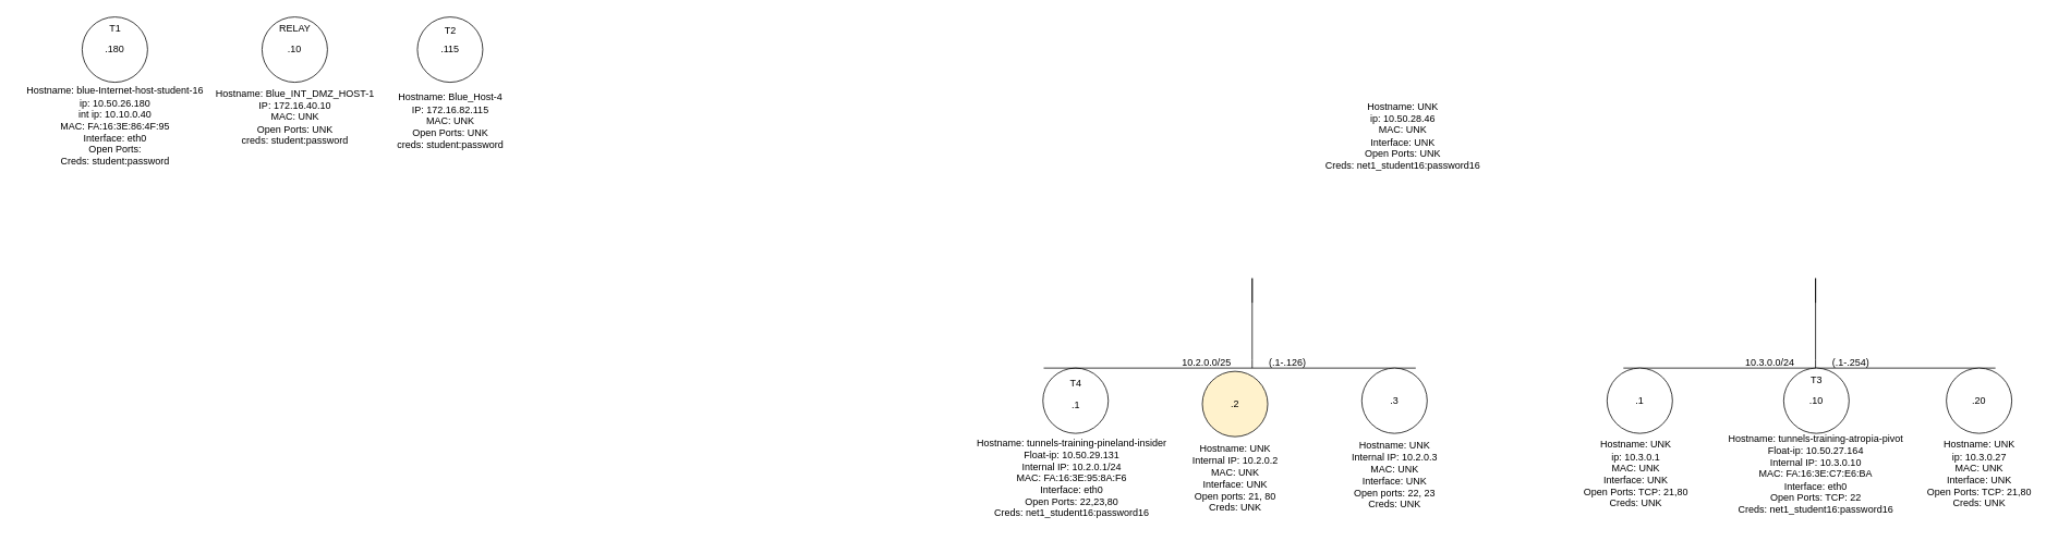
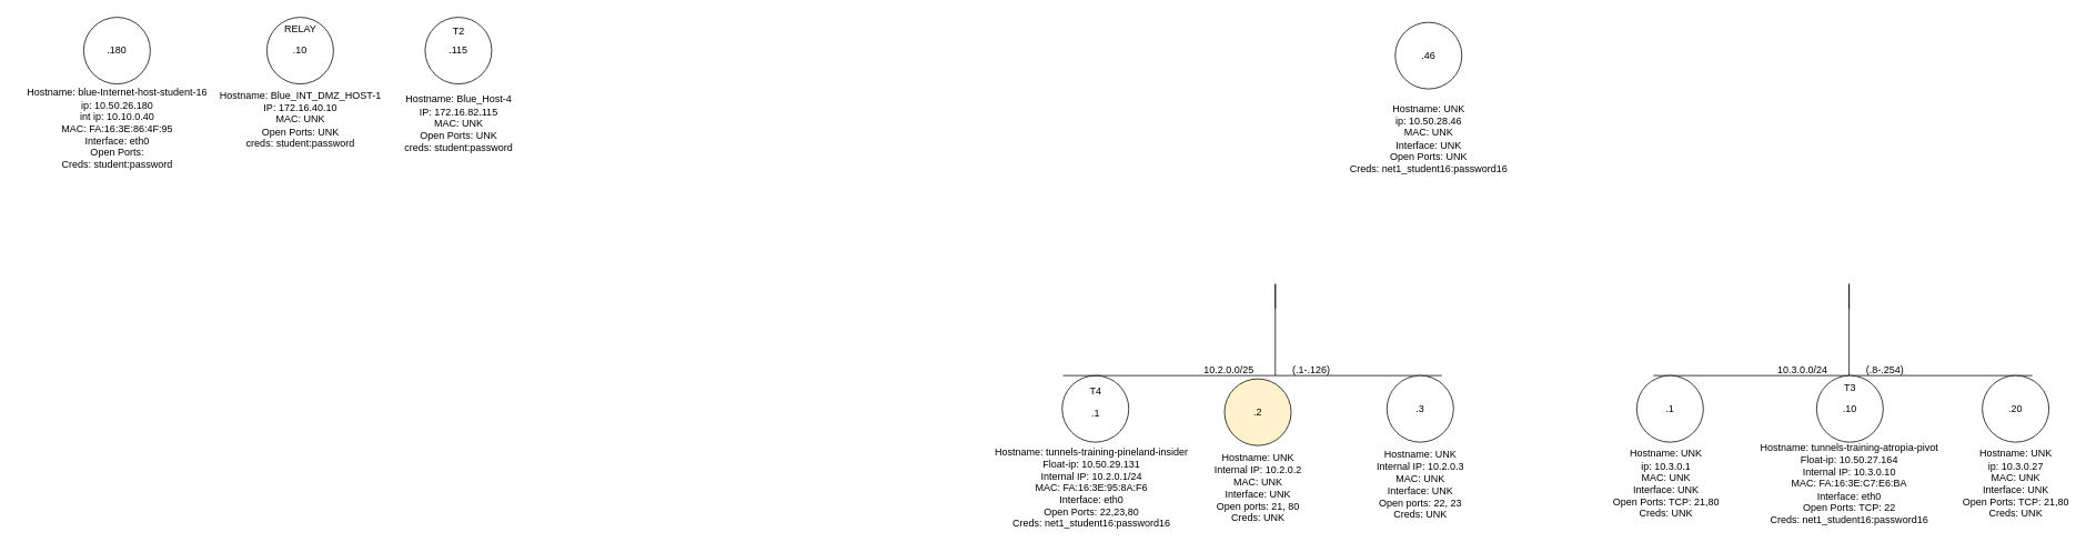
  <mxCell id="0" />
  <mxCell id="1" parent="0" />
  <mxCell id="2" value="" style="ellipse;whiteSpace=wrap;html=1;aspect=fixed;" vertex="1" parent="1"><mxGeometry x="1275" y="450" width="80" height="80" as="geometry" /></mxCell>
+ <mxCell id="3" value=".46" style="ellipse;whiteSpace=wrap;html=1;aspect=fixed;" vertex="1" parent="1"><mxGeometry x="1675" y="26" width="80" height="80" as="geometry" /></mxCell>
  <mxCell id="4" value=".180" style="ellipse;whiteSpace=wrap;html=1;aspect=fixed;" vertex="1" parent="1"><mxGeometry x="100" y="20" width="80" height="80" as="geometry" /></mxCell>
  <mxCell id="5" value="&lt;div&gt;Hostname: tunnels-training-pineland-insider&lt;/div&gt;&lt;div&gt;Float-ip: 10.50.29.131&lt;/div&gt;&lt;div&gt;Internal IP: 10.2.0.1/24&lt;br&gt;&lt;/div&gt;&lt;div&gt;MAC: FA:16:3E:95:8A:F6&lt;br&gt;&lt;/div&gt;&lt;div&gt;Interface: eth0&lt;br&gt;&lt;/div&gt;&lt;div&gt;Open Ports: 22,23,80&lt;br&gt;&lt;/div&gt;&lt;div&gt;Creds: net1_student16:password16&lt;/div&gt;" style="text;html=1;align=center;verticalAlign=middle;resizable=0;points=[];autosize=1;strokeColor=none;fillColor=none;" vertex="1" parent="1"><mxGeometry x="1185" y="530" width="250" height="110" as="geometry" /></mxCell>
  <mxCell id="6" value="&lt;div&gt;Hostname: UNK&lt;br&gt;&lt;/div&gt;&lt;div&gt;ip: 10.50.28.46&lt;br&gt;&lt;/div&gt;&lt;div&gt;MAC: UNK&lt;br&gt;&lt;/div&gt;&lt;div&gt;Interface: UNK&lt;br&gt;&lt;/div&gt;&lt;div&gt;Open Ports: UNK&lt;/div&gt;&lt;div&gt;Creds: net1_student16:password16&lt;/div&gt;" style="text;html=1;align=center;verticalAlign=middle;resizable=0;points=[];autosize=1;strokeColor=none;fillColor=none;" vertex="1" parent="1"><mxGeometry x="1610" y="116" width="210" height="100" as="geometry" /></mxCell>
  <mxCell id="7" value="&lt;div&gt;Hostname: blue-Internet-host-student-16&lt;br&gt;&lt;/div&gt;&lt;div&gt;ip: 10.50.26.180&lt;/div&gt;&lt;div&gt;int ip: 10.10.0.40&lt;br&gt;&lt;/div&gt;&lt;div&gt;MAC: FA:16:3E:86:4F:95&lt;br&gt;&lt;/div&gt;&lt;div&gt;Interface: eth0&lt;/div&gt;&lt;div&gt;Open Ports:&lt;br&gt;&lt;/div&gt;&lt;div&gt;Creds: student:password&lt;br&gt;&lt;/div&gt;" style="text;html=1;align=center;verticalAlign=middle;resizable=0;points=[];autosize=1;strokeColor=none;fillColor=none;" vertex="1" parent="1"><mxGeometry x="20" y="99" width="240" height="110" as="geometry" /></mxCell>
  <mxCell id="8" value=".1" style="text;html=1;align=center;verticalAlign=middle;resizable=0;points=[];autosize=1;strokeColor=none;fillColor=none;" vertex="1" parent="1"><mxGeometry x="1300" y="480" width="30" height="30" as="geometry" /></mxCell>
- <mxCell id="9" value="T1" style="text;html=1;align=center;verticalAlign=middle;resizable=0;points=[];autosize=1;strokeColor=none;fillColor=none;" vertex="1" parent="1"><mxGeometry x="120" y="20" width="40" height="30" as="geometry" /></mxCell>
  <mxCell id="10" value=".115" style="ellipse;whiteSpace=wrap;html=1;aspect=fixed;" vertex="1" parent="1"><mxGeometry x="510" y="20" width="80" height="80" as="geometry" /></mxCell>
  <mxCell id="11" value="&lt;div&gt;Hostname: Blue_Host-4&lt;/div&gt;&lt;div&gt;IP: 172.16.82.115&lt;/div&gt;&lt;div&gt;MAC: UNK&lt;br&gt;&lt;/div&gt;&lt;div&gt;Open Ports: UNK&lt;br&gt;&lt;/div&gt;&lt;div&gt;creds: student:password&lt;/div&gt;&lt;div&gt;&lt;br&gt;&lt;/div&gt;" style="text;html=1;align=center;verticalAlign=middle;resizable=0;points=[];autosize=1;strokeColor=none;fillColor=none;" vertex="1" parent="1"><mxGeometry x="475" y="105" width="150" height="100" as="geometry" /></mxCell>
  <mxCell id="12" value="T2" style="text;html=1;align=center;verticalAlign=middle;resizable=0;points=[];autosize=1;strokeColor=none;fillColor=none;" vertex="1" parent="1"><mxGeometry x="530" y="22" width="40" height="30" as="geometry" /></mxCell>
  <mxCell id="13" value=".10" style="ellipse;whiteSpace=wrap;html=1;aspect=fixed;" vertex="1" parent="1"><mxGeometry x="320" y="20" width="80" height="80" as="geometry" /></mxCell>
  <mxCell id="14" value="RELAY" style="text;html=1;align=center;verticalAlign=middle;resizable=0;points=[];autosize=1;strokeColor=none;fillColor=none;" vertex="1" parent="1"><mxGeometry x="330" y="20" width="60" height="30" as="geometry" /></mxCell>
  <mxCell id="15" value="&lt;div&gt;Hostname: Blue_INT_DMZ_HOST-1&lt;/div&gt;&lt;div&gt;IP: 172.16.40.10&lt;/div&gt;&lt;div&gt;MAC: UNK&lt;br&gt;&lt;/div&gt;&lt;div&gt;Open Ports: UNK&lt;br&gt;&lt;/div&gt;&lt;div&gt;creds: student:password&lt;/div&gt;&lt;div&gt;&lt;br&gt;&lt;/div&gt;" style="text;html=1;align=center;verticalAlign=middle;resizable=0;points=[];autosize=1;strokeColor=none;fillColor=none;" vertex="1" parent="1"><mxGeometry x="250" y="100" width="220" height="100" as="geometry" /></mxCell>
  <mxCell id="16" value="" style="endArrow=none;html=1;rounded=0;" edge="1" parent="1"><mxGeometry width="50" height="50" relative="1" as="geometry"><mxPoint x="1985" y="450" as="sourcePoint" /><mxPoint x="2440" y="450" as="targetPoint" /></mxGeometry></mxCell>
  <mxCell id="17" value="" style="endArrow=none;html=1;rounded=0;" edge="1" parent="1"><mxGeometry width="50" height="50" relative="1" as="geometry"><mxPoint x="2220" y="450" as="sourcePoint" /><mxPoint x="2220" y="370" as="targetPoint" /><Array as="points"><mxPoint x="2220" y="440" /><mxPoint x="2220" y="340" /></Array></mxGeometry></mxCell>
  <mxCell id="18" value=".1" style="ellipse;whiteSpace=wrap;html=1;aspect=fixed;" vertex="1" parent="1"><mxGeometry x="1965" y="450" width="80" height="80" as="geometry" /></mxCell>
  <mxCell id="19" value=".10" style="ellipse;whiteSpace=wrap;html=1;aspect=fixed;" vertex="1" parent="1"><mxGeometry x="2181" y="450" width="80" height="80" as="geometry" /></mxCell>
  <mxCell id="20" value=".20" style="ellipse;whiteSpace=wrap;html=1;aspect=fixed;" vertex="1" parent="1"><mxGeometry x="2380" y="450" width="80" height="80" as="geometry" /></mxCell>
  <mxCell id="21" value="10.3.0.0/24" style="text;html=1;align=center;verticalAlign=middle;resizable=0;points=[];autosize=1;strokeColor=none;fillColor=none;" vertex="1" parent="1"><mxGeometry x="2124" y="428" width="80" height="30" as="geometry" /></mxCell>
- <mxCell id="22" value="(.1-.254)" style="text;html=1;align=center;verticalAlign=middle;resizable=0;points=[];autosize=1;strokeColor=none;fillColor=none;" vertex="1" parent="1"><mxGeometry x="2228" y="429" width="70" height="30" as="geometry" /></mxCell>
+ <mxCell id="22" value="(.8-.254)" style="text;html=1;align=center;verticalAlign=middle;resizable=0;points=[];autosize=1;strokeColor=none;fillColor=none;" vertex="1" parent="1"><mxGeometry x="2228" y="429" width="70" height="30" as="geometry" /></mxCell>
  <mxCell id="23" value="&lt;div&gt;Hostname: UNK&lt;br&gt;&lt;/div&gt;&lt;div&gt;ip: 10.3.0.1&lt;br&gt;&lt;/div&gt;&lt;div&gt;MAC: UNK&lt;br&gt;&lt;/div&gt;&lt;div&gt;Interface: UNK&lt;br&gt;&lt;/div&gt;&lt;div&gt;Open Ports: TCP: 21,80&lt;br&gt;&lt;/div&gt;&lt;div&gt;Creds: UNK&lt;br&gt;&lt;/div&gt;" style="text;html=1;align=center;verticalAlign=middle;resizable=0;points=[];autosize=1;strokeColor=none;fillColor=none;" vertex="1" parent="1"><mxGeometry x="1925" y="530" width="150" height="100" as="geometry" /></mxCell>
  <mxCell id="24" value="&lt;div&gt;Hostname: tunnels-training-atropia-pivot&lt;/div&gt;&lt;div&gt;Float-ip: 10.50.27.164&lt;/div&gt;&lt;div&gt;Internal IP: 10.3.0.10&lt;br&gt;&lt;/div&gt;&lt;div&gt;MAC: FA:16:3E:C7:E6:BA&lt;br&gt;&lt;/div&gt;&lt;div&gt;Interface: eth0&lt;br&gt;&lt;/div&gt;&lt;div&gt;Open Ports: TCP: 22&lt;br&gt;&lt;/div&gt;&lt;div&gt;Creds: net1_student16:password16&lt;br&gt;&lt;/div&gt;" style="text;html=1;align=center;verticalAlign=middle;resizable=0;points=[];autosize=1;strokeColor=none;fillColor=none;" vertex="1" parent="1"><mxGeometry x="2100" y="525" width="240" height="110" as="geometry" /></mxCell>
  <mxCell id="25" value="&lt;div&gt;Hostname: UNK&lt;br&gt;&lt;/div&gt;&lt;div&gt;ip: 10.3.0.27&lt;br&gt;&lt;/div&gt;&lt;div&gt;MAC: UNK&lt;br&gt;&lt;/div&gt;&lt;div&gt;Interface: UNK&lt;br&gt;&lt;/div&gt;&lt;div&gt;Open Ports: TCP: 21,80&lt;br&gt;&lt;/div&gt;&lt;div&gt;Creds: UNK&lt;br&gt;&lt;/div&gt;" style="text;html=1;align=center;verticalAlign=middle;resizable=0;points=[];autosize=1;strokeColor=none;fillColor=none;" vertex="1" parent="1"><mxGeometry x="2345" y="530" width="150" height="100" as="geometry" /></mxCell>
  <mxCell id="26" value="T4" style="text;html=1;align=center;verticalAlign=middle;resizable=0;points=[];autosize=1;strokeColor=none;fillColor=none;" vertex="1" parent="1"><mxGeometry x="1295" y="454" width="40" height="30" as="geometry" /></mxCell>
  <mxCell id="27" value="T3" style="text;html=1;align=center;verticalAlign=middle;resizable=0;points=[];autosize=1;strokeColor=none;fillColor=none;" vertex="1" parent="1"><mxGeometry x="2201" y="450" width="40" height="30" as="geometry" /></mxCell>
  <mxCell id="28" value="" style="endArrow=none;html=1;rounded=0;" edge="1" parent="1"><mxGeometry width="50" height="50" relative="1" as="geometry"><mxPoint x="1276" y="450" as="sourcePoint" /><mxPoint x="1731" y="450" as="targetPoint" /></mxGeometry></mxCell>
  <mxCell id="29" value="" style="endArrow=none;html=1;rounded=0;" edge="1" parent="1"><mxGeometry width="50" height="50" relative="1" as="geometry"><mxPoint x="1531" y="450" as="sourcePoint" /><mxPoint x="1531" y="370" as="targetPoint" /><Array as="points"><mxPoint x="1531" y="440" /><mxPoint x="1531" y="340" /></Array></mxGeometry></mxCell>
  <mxCell id="30" value="10.2.0.0/25" style="text;html=1;align=center;verticalAlign=middle;resizable=0;points=[];autosize=1;strokeColor=none;fillColor=none;" vertex="1" parent="1"><mxGeometry x="1435" y="428" width="80" height="30" as="geometry" /></mxCell>
  <mxCell id="31" value="(.1-.126)" style="text;html=1;align=center;verticalAlign=middle;resizable=0;points=[];autosize=1;strokeColor=none;fillColor=none;" vertex="1" parent="1"><mxGeometry x="1539" y="429" width="70" height="30" as="geometry" /></mxCell>
  <mxCell id="32" value=".2" style="ellipse;whiteSpace=wrap;html=1;aspect=fixed;fillColor=#fff2cc;" vertex="1" parent="1"><mxGeometry x="1470" y="454" width="80" height="80" as="geometry" /></mxCell>
  <mxCell id="33" value="&lt;div&gt;Hostname: UNK&lt;/div&gt;&lt;div&gt;Internal IP: 10.2.0.2&lt;/div&gt;&lt;div&gt;MAC: UNK&lt;br&gt;&lt;/div&gt;&lt;div&gt;Interface: UNK&lt;br&gt;&lt;/div&gt;&lt;div&gt;Open ports: 21, 80&lt;br&gt;&lt;/div&gt;&lt;div&gt;Creds: UNK&lt;br&gt;&lt;/div&gt;" style="text;html=1;align=center;verticalAlign=middle;resizable=0;points=[];autosize=1;strokeColor=none;fillColor=none;" vertex="1" parent="1"><mxGeometry x="1445" y="535" width="130" height="100" as="geometry" /></mxCell>
  <mxCell id="34" value=".3" style="ellipse;whiteSpace=wrap;html=1;aspect=fixed;" vertex="1" parent="1"><mxGeometry x="1665" y="450" width="80" height="80" as="geometry" /></mxCell>
  <mxCell id="35" value="&lt;div&gt;Hostname: UNK&lt;/div&gt;&lt;div&gt;Internal IP: 10.2.0.3&lt;/div&gt;&lt;div&gt;MAC: UNK&lt;br&gt;&lt;/div&gt;&lt;div&gt;Interface: UNK&lt;br&gt;&lt;/div&gt;&lt;div&gt;Open ports: 22, 23&lt;br&gt;&lt;/div&gt;&lt;div&gt;Creds: UNK&lt;br&gt;&lt;/div&gt;" style="text;html=1;align=center;verticalAlign=middle;resizable=0;points=[];autosize=1;strokeColor=none;fillColor=none;" vertex="1" parent="1"><mxGeometry x="1640" y="531" width="130" height="100" as="geometry" /></mxCell>
